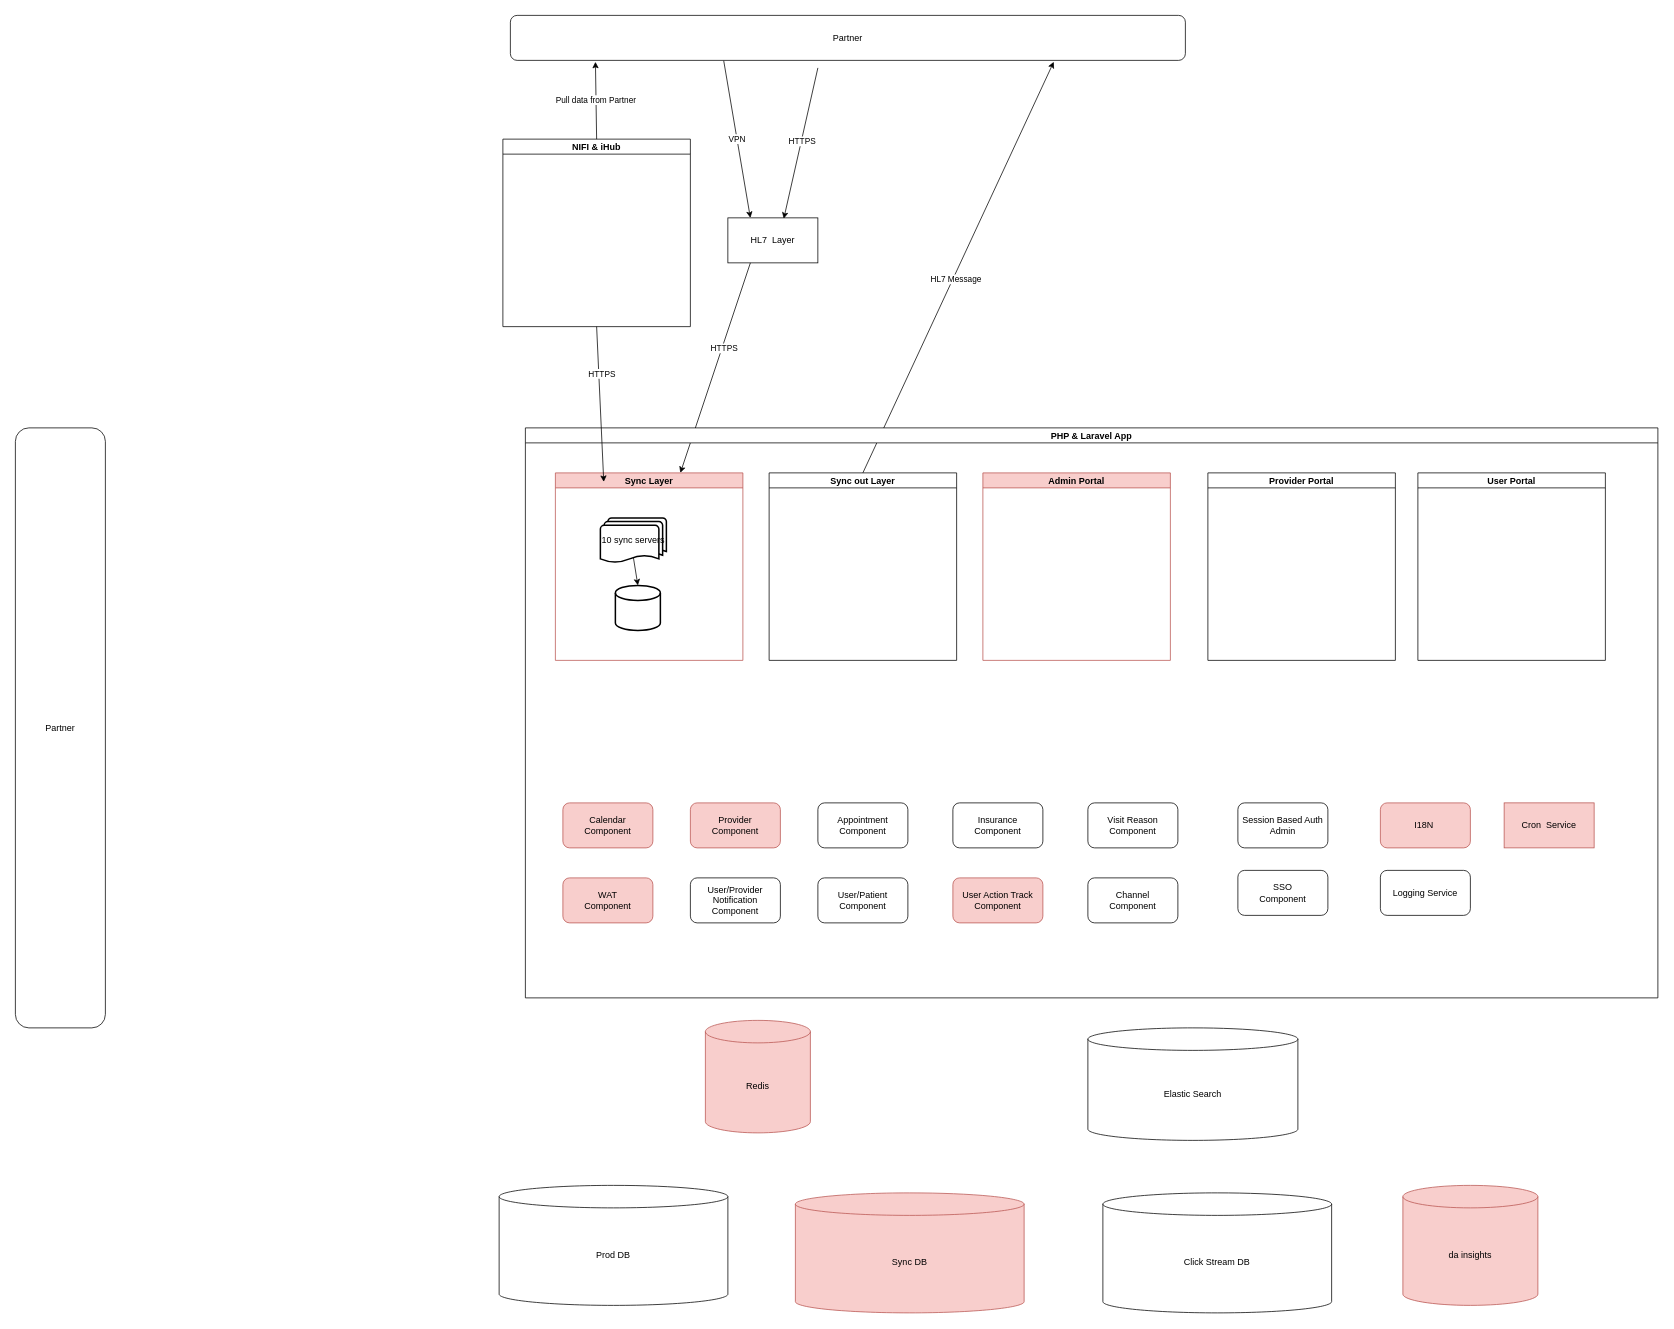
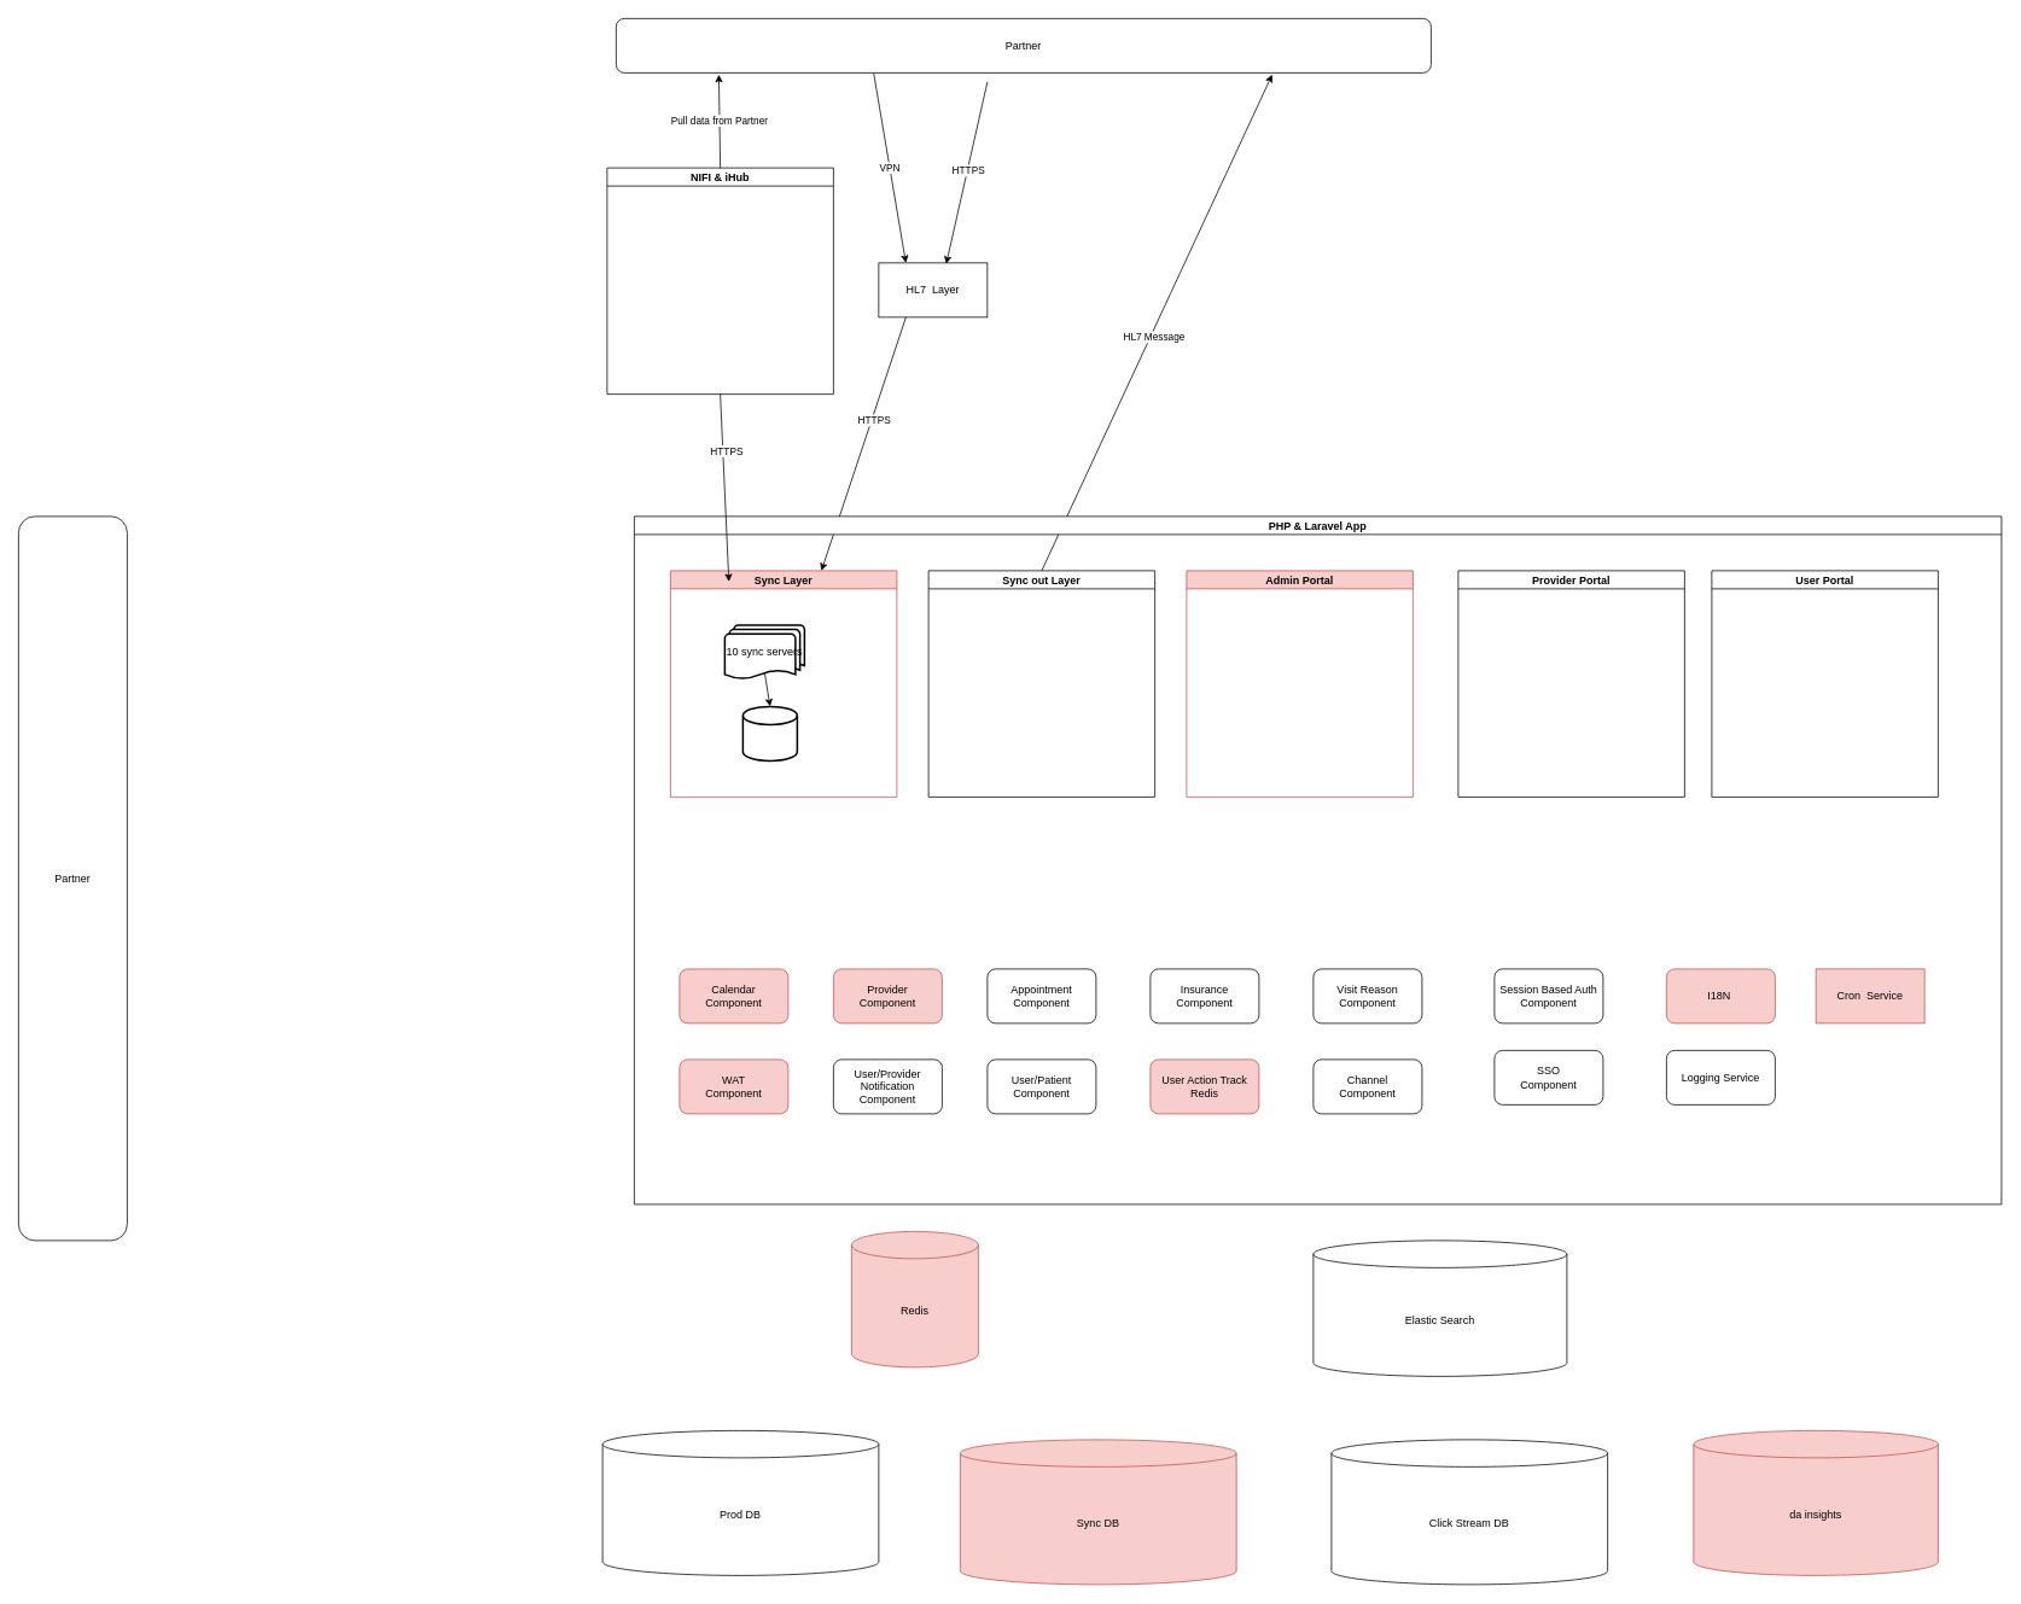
  <mxCell id="0" />
  <mxCell id="1" parent="0" />
  <mxCell id="2" value="Partner" style="rounded=1;whiteSpace=wrap;html=1;" vertex="1" parent="1"><mxGeometry x="20" y="570" width="120" height="800" as="geometry" /></mxCell>
  <mxCell id="3" value="HL7&amp;nbsp; Layer" style="rounded=0;whiteSpace=wrap;html=1;" vertex="1" parent="1"><mxGeometry x="970" y="290" width="120" height="60" as="geometry" /></mxCell>
  <mxCell id="4" value="" style="endArrow=classic;html=1;rounded=0;exitX=0.25;exitY=1;exitDx=0;exitDy=0;" edge="1" parent="1" source="3" target="13"><mxGeometry width="50" height="50" relative="1" as="geometry"><mxPoint x="330" y="1040" as="sourcePoint" /><mxPoint x="400" y="990" as="targetPoint" /></mxGeometry></mxCell>
  <mxCell id="5" value="HTTPS" style="edgeLabel;html=1;align=center;verticalAlign=middle;resizable=0;points=[];" vertex="1" connectable="0" parent="4"><mxGeometry x="-0.191" y="2" relative="1" as="geometry"><mxPoint as="offset" /></mxGeometry></mxCell>
  <mxCell id="6" value="" style="endArrow=classic;html=1;rounded=0;entryX=0.621;entryY=0.018;entryDx=0;entryDy=0;entryPerimeter=0;" edge="1" parent="1" target="3"><mxGeometry width="50" height="50" relative="1" as="geometry"><mxPoint x="1090" y="90" as="sourcePoint" /><mxPoint x="380" y="990" as="targetPoint" /><Array as="points" /></mxGeometry></mxCell>
  <mxCell id="7" value="HTTPS" style="edgeLabel;html=1;align=center;verticalAlign=middle;resizable=0;points=[];" vertex="1" connectable="0" parent="6"><mxGeometry x="-0.034" y="1" relative="1" as="geometry"><mxPoint as="offset" /></mxGeometry></mxCell>
  <mxCell id="8" value="" style="endArrow=classic;html=1;rounded=0;exitX=0.5;exitY=0;exitDx=0;exitDy=0;entryX=0.805;entryY=1.033;entryDx=0;entryDy=0;entryPerimeter=0;" edge="1" parent="1" source="12" target="40"><mxGeometry width="50" height="50" relative="1" as="geometry"><mxPoint x="410" y="1300" as="sourcePoint" /><mxPoint x="150" y="1145" as="targetPoint" /><Array as="points" /></mxGeometry></mxCell>
  <mxCell id="9" value="HL7 Message" style="edgeLabel;html=1;align=center;verticalAlign=middle;resizable=0;points=[];" vertex="1" connectable="0" parent="8"><mxGeometry x="-0.053" y="-3" relative="1" as="geometry"><mxPoint as="offset" /></mxGeometry></mxCell>
  <mxCell id="10" value="VPN" style="endArrow=classic;html=1;rounded=0;entryX=0.25;entryY=0;entryDx=0;entryDy=0;exitX=0.316;exitY=1.003;exitDx=0;exitDy=0;exitPerimeter=0;" edge="1" parent="1" source="40" target="3"><mxGeometry width="50" height="50" relative="1" as="geometry"><mxPoint x="970" y="100" as="sourcePoint" /><mxPoint x="290" y="960" as="targetPoint" /></mxGeometry></mxCell>
  <mxCell id="11" value="PHP &amp; Laravel App" style="swimlane;startSize=20;horizontal=1;containerType=tree;" vertex="1" parent="1"><mxGeometry x="700" y="570" width="1510" height="760" as="geometry" /></mxCell>
  <mxCell id="12" value="Sync out Layer" style="swimlane;startSize=20;horizontal=1;containerType=tree;" vertex="1" parent="11"><mxGeometry x="325" y="60" width="250" height="250" as="geometry" /></mxCell>
  <mxCell id="13" value="Sync Layer" style="swimlane;startSize=20;horizontal=1;containerType=tree;fillColor=#f8cecc;strokeColor=#b85450;" vertex="1" parent="11"><mxGeometry x="40" y="60" width="250" height="250" as="geometry" /></mxCell>
  <mxCell id="14" value="10 sync servers" style="strokeWidth=2;html=1;shape=mxgraph.flowchart.multi-document;whiteSpace=wrap;" vertex="1" parent="13"><mxGeometry x="60" y="60" width="88" height="60" as="geometry" /></mxCell>
  <mxCell id="15" value="" style="strokeWidth=2;html=1;shape=mxgraph.flowchart.database;whiteSpace=wrap;" vertex="1" parent="13"><mxGeometry x="80" y="150" width="60" height="60" as="geometry" /></mxCell>
  <mxCell id="16" value="" style="endArrow=classic;html=1;rounded=0;entryX=0.5;entryY=0;entryDx=0;entryDy=0;entryPerimeter=0;exitX=0.5;exitY=0.88;exitDx=0;exitDy=0;exitPerimeter=0;" edge="1" parent="13" source="14" target="15"><mxGeometry width="50" height="50" relative="1" as="geometry"><mxPoint x="-150" y="30" as="sourcePoint" /><mxPoint x="-100" y="-20" as="targetPoint" /></mxGeometry></mxCell>
  <mxCell id="17" value="Provider &lt;br&gt;Component" style="rounded=1;whiteSpace=wrap;html=1;fillColor=#f8cecc;strokeColor=#b85450;" vertex="1" parent="11"><mxGeometry x="220" y="500" width="120" height="60" as="geometry" /></mxCell>
  <mxCell id="18" value="Calendar &lt;br&gt;Component" style="rounded=1;whiteSpace=wrap;html=1;fillColor=#f8cecc;strokeColor=#b85450;" vertex="1" parent="11"><mxGeometry x="50" y="500" width="120" height="60" as="geometry" /></mxCell>
  <mxCell id="19" value="Appointment Component" style="rounded=1;whiteSpace=wrap;html=1;" vertex="1" parent="11"><mxGeometry x="390" y="500" width="120" height="60" as="geometry" /></mxCell>
  <mxCell id="20" value="Insurance Component" style="rounded=1;whiteSpace=wrap;html=1;" vertex="1" parent="11"><mxGeometry x="570" y="500" width="120" height="60" as="geometry" /></mxCell>
  <mxCell id="21" value="Visit Reason Component" style="rounded=1;whiteSpace=wrap;html=1;" vertex="1" parent="11"><mxGeometry x="750" y="500" width="120" height="60" as="geometry" /></mxCell>
  <mxCell id="22" value="Admin Portal" style="swimlane;startSize=20;horizontal=1;containerType=tree;fillColor=#f8cecc;strokeColor=#b85450;" vertex="1" parent="11"><mxGeometry x="610" y="60" width="250" height="250" as="geometry" /></mxCell>
  <mxCell id="23" value="Provider Portal" style="swimlane;startSize=20;horizontal=1;containerType=tree;" vertex="1" parent="11"><mxGeometry x="910" y="60" width="250" height="250" as="geometry" /></mxCell>
  <mxCell id="24" value="User Portal" style="swimlane;startSize=20;horizontal=1;containerType=tree;" vertex="1" parent="11"><mxGeometry x="1190" y="60" width="250" height="250" as="geometry" /></mxCell>
- <mxCell id="25" value="Session Based Auth Admin" style="rounded=1;whiteSpace=wrap;html=1;" vertex="1" parent="11"><mxGeometry x="950" y="500" width="120" height="60" as="geometry" /></mxCell>
+ <mxCell id="25" value="Session Based Auth Component" style="rounded=1;whiteSpace=wrap;html=1;" vertex="1" parent="11"><mxGeometry x="950" y="500" width="120" height="60" as="geometry" /></mxCell>
  <mxCell id="26" value="Cron&amp;nbsp; Service" style="whiteSpace=wrap;html=1;fillColor=#f8cecc;strokeColor=#b85450;rounded=0;" vertex="1" parent="11"><mxGeometry x="1305" y="500" width="120" height="60" as="geometry" /></mxCell>
  <mxCell id="27" value="I18N&amp;nbsp;" style="rounded=1;whiteSpace=wrap;html=1;fillColor=#f8cecc;strokeColor=#b85450;" vertex="1" parent="11"><mxGeometry x="1140" y="500" width="120" height="60" as="geometry" /></mxCell>
  <mxCell id="28" value="User/Provider Notification Component" style="rounded=1;whiteSpace=wrap;html=1;" vertex="1" parent="11"><mxGeometry x="220" y="600" width="120" height="60" as="geometry" /></mxCell>
  <mxCell id="29" value="User/Patient&lt;br&gt;Component" style="rounded=1;whiteSpace=wrap;html=1;" vertex="1" parent="11"><mxGeometry x="390" y="600" width="120" height="60" as="geometry" /></mxCell>
- <mxCell id="30" value="User Action Track Component" style="rounded=1;whiteSpace=wrap;html=1;fillColor=#f8cecc;strokeColor=#b85450;" vertex="1" parent="11"><mxGeometry x="570" y="600" width="120" height="60" as="geometry" /></mxCell>
+ <mxCell id="30" value="User Action Track Redis" style="rounded=1;whiteSpace=wrap;html=1;fillColor=#f8cecc;strokeColor=#b85450;" vertex="1" parent="11"><mxGeometry x="570" y="600" width="120" height="60" as="geometry" /></mxCell>
  <mxCell id="31" value="WAT &lt;br&gt;Component" style="rounded=1;whiteSpace=wrap;html=1;fillColor=#f8cecc;strokeColor=#b85450;" vertex="1" parent="11"><mxGeometry x="50" y="600" width="120" height="60" as="geometry" /></mxCell>
  <mxCell id="32" value="SSO&lt;br&gt;Component" style="rounded=1;whiteSpace=wrap;html=1;" vertex="1" parent="11"><mxGeometry x="950" y="590" width="120" height="60" as="geometry" /></mxCell>
  <mxCell id="33" value="Channel &lt;br&gt;Component" style="rounded=1;whiteSpace=wrap;html=1;" vertex="1" parent="11"><mxGeometry x="750" y="600" width="120" height="60" as="geometry" /></mxCell>
  <mxCell id="34" value="Logging Service" style="rounded=1;whiteSpace=wrap;html=1;" vertex="1" parent="11"><mxGeometry x="1140" y="590" width="120" height="60" as="geometry" /></mxCell>
  <mxCell id="35" value="NIFI &amp; iHub" style="swimlane;startSize=20;horizontal=1;containerType=tree;" vertex="1" parent="1"><mxGeometry x="670" y="185" width="250" height="250" as="geometry" /></mxCell>
  <mxCell id="36" style="edgeStyle=orthogonalEdgeStyle;rounded=0;orthogonalLoop=1;jettySize=auto;html=1;exitX=0.5;exitY=1;exitDx=0;exitDy=0;" edge="1" parent="1" source="2" target="2"><mxGeometry relative="1" as="geometry" /></mxCell>
  <mxCell id="37" value="" style="endArrow=classic;html=1;rounded=0;exitX=0.5;exitY=1;exitDx=0;exitDy=0;entryX=0.258;entryY=0.048;entryDx=0;entryDy=0;entryPerimeter=0;" edge="1" parent="1" source="35" target="13"><mxGeometry width="50" height="50" relative="1" as="geometry"><mxPoint x="610" y="930" as="sourcePoint" /><mxPoint x="770" y="940" as="targetPoint" /></mxGeometry></mxCell>
  <mxCell id="38" value="HTTPS" style="edgeLabel;html=1;align=center;verticalAlign=middle;resizable=0;points=[];" vertex="1" connectable="0" parent="37"><mxGeometry x="-0.378" y="5" relative="1" as="geometry"><mxPoint x="-1" y="-1" as="offset" /></mxGeometry></mxCell>
  <mxCell id="39" value="Pull data from Partner" style="endArrow=classic;html=1;rounded=0;entryX=0.126;entryY=1.033;entryDx=0;entryDy=0;entryPerimeter=0;exitX=0.5;exitY=0;exitDx=0;exitDy=0;" edge="1" parent="1" source="35" target="40"><mxGeometry width="50" height="50" relative="1" as="geometry"><mxPoint x="310" y="620" as="sourcePoint" /><mxPoint x="660" y="880" as="targetPoint" /></mxGeometry></mxCell>
  <mxCell id="40" value="Partner" style="rounded=1;whiteSpace=wrap;html=1;" vertex="1" parent="1"><mxGeometry x="680" y="20" width="900" height="60" as="geometry" /></mxCell>
  <mxCell id="41" value="Prod DB" style="shape=cylinder3;whiteSpace=wrap;html=1;boundedLbl=1;backgroundOutline=1;size=15;" vertex="1" parent="1"><mxGeometry x="665" y="1580" width="305" height="160" as="geometry" /></mxCell>
  <mxCell id="42" value="Sync DB" style="shape=cylinder3;whiteSpace=wrap;html=1;boundedLbl=1;backgroundOutline=1;size=15;fillColor=#f8cecc;strokeColor=#b85450;" vertex="1" parent="1"><mxGeometry x="1060" y="1590" width="305" height="160" as="geometry" /></mxCell>
  <mxCell id="43" value="Click Stream DB" style="shape=cylinder3;whiteSpace=wrap;html=1;boundedLbl=1;backgroundOutline=1;size=15;" vertex="1" parent="1"><mxGeometry x="1470" y="1590" width="305" height="160" as="geometry" /></mxCell>
- <mxCell id="44" value="da insights" style="shape=cylinder3;whiteSpace=wrap;html=1;boundedLbl=1;backgroundOutline=1;size=15;fillColor=#f8cecc;strokeColor=#b85450;" vertex="1" parent="1"><mxGeometry x="1870" y="1580" width="180" height="160" as="geometry" /></mxCell>
+ <mxCell id="44" value="da insights" style="shape=cylinder3;whiteSpace=wrap;html=1;boundedLbl=1;backgroundOutline=1;size=15;fillColor=#f8cecc;strokeColor=#b85450;" vertex="1" parent="1"><mxGeometry x="1870" y="1580" width="270" height="160" as="geometry" /></mxCell>
  <mxCell id="45" value="Redis" style="shape=cylinder3;whiteSpace=wrap;html=1;boundedLbl=1;backgroundOutline=1;size=15;fillColor=#f8cecc;strokeColor=#b85450;" vertex="1" parent="1"><mxGeometry x="940" y="1360" width="140" height="150" as="geometry" /></mxCell>
  <mxCell id="46" value="Elastic Search" style="shape=cylinder3;whiteSpace=wrap;html=1;boundedLbl=1;backgroundOutline=1;size=15;" vertex="1" parent="1"><mxGeometry x="1450" y="1370" width="280" height="150" as="geometry" /></mxCell>
